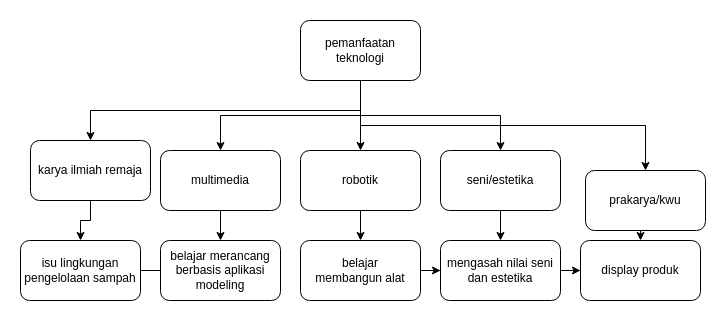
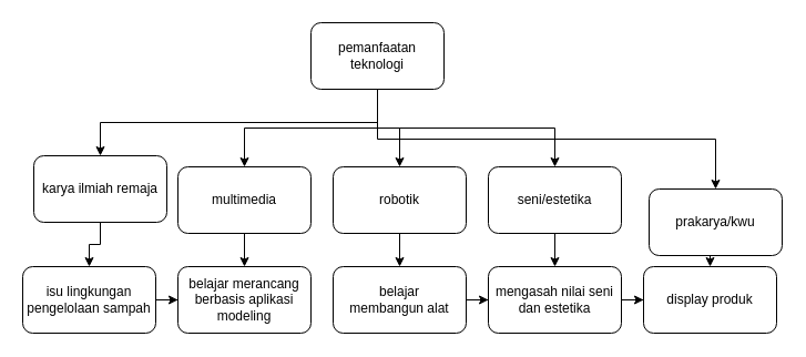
  <mxCell id="0" />
  <mxCell id="1" parent="0" />
- <mxCell id="2" value="" style="edgeStyle=orthogonalEdgeStyle;rounded=0;orthogonalLoop=1;jettySize=auto;html=1;endArrow=none;" edge="1" parent="1" source="3" target="22"><mxGeometry relative="1" as="geometry" /></mxCell>
+ <mxCell id="2" value="" style="edgeStyle=orthogonalEdgeStyle;rounded=0;orthogonalLoop=1;jettySize=auto;html=1;" edge="1" parent="1" source="3" target="22"><mxGeometry relative="1" as="geometry" /></mxCell>
  <mxCell id="3" value="isu lingkungan&lt;br&gt;pengelolaan sampah" style="rounded=1;whiteSpace=wrap;html=1;" vertex="1" parent="1"><mxGeometry x="20" y="240" width="120" height="60" as="geometry" /></mxCell>
  <mxCell id="4" style="edgeStyle=orthogonalEdgeStyle;rounded=0;orthogonalLoop=1;jettySize=auto;html=1;exitX=0.5;exitY=1;exitDx=0;exitDy=0;entryX=0.5;entryY=0;entryDx=0;entryDy=0;" edge="1" parent="1" source="9" target="19"><mxGeometry relative="1" as="geometry" /></mxCell>
  <mxCell id="5" style="edgeStyle=orthogonalEdgeStyle;rounded=0;orthogonalLoop=1;jettySize=auto;html=1;exitX=0.5;exitY=1;exitDx=0;exitDy=0;entryX=0.5;entryY=0;entryDx=0;entryDy=0;" edge="1" parent="1" source="9" target="13"><mxGeometry relative="1" as="geometry" /></mxCell>
  <mxCell id="6" style="edgeStyle=orthogonalEdgeStyle;rounded=0;orthogonalLoop=1;jettySize=auto;html=1;exitX=0.5;exitY=1;exitDx=0;exitDy=0;" edge="1" parent="1" source="9" target="11"><mxGeometry relative="1" as="geometry" /></mxCell>
  <mxCell id="7" style="edgeStyle=orthogonalEdgeStyle;rounded=0;orthogonalLoop=1;jettySize=auto;html=1;exitX=0.5;exitY=1;exitDx=0;exitDy=0;" edge="1" parent="1" source="9" target="17"><mxGeometry relative="1" as="geometry" /></mxCell>
  <mxCell id="8" style="edgeStyle=orthogonalEdgeStyle;rounded=0;orthogonalLoop=1;jettySize=auto;html=1;exitX=0.5;exitY=1;exitDx=0;exitDy=0;entryX=0.5;entryY=0;entryDx=0;entryDy=0;" edge="1" parent="1" source="9" target="15"><mxGeometry relative="1" as="geometry" /></mxCell>
- <mxCell id="9" value="pemanfaatan teknologi" style="rounded=1;whiteSpace=wrap;html=1;" vertex="1" parent="1"><mxGeometry x="300" y="20" width="120" height="60" as="geometry" /></mxCell>
+ <mxCell id="9" value="pemanfaatan teknologi" style="rounded=1;whiteSpace=wrap;html=1;" vertex="1" parent="1"><mxGeometry x="280" y="20" width="120" height="60" as="geometry" /></mxCell>
  <mxCell id="10" value="" style="edgeStyle=orthogonalEdgeStyle;rounded=0;orthogonalLoop=1;jettySize=auto;html=1;" edge="1" parent="1" source="11" target="21"><mxGeometry relative="1" as="geometry" /></mxCell>
  <mxCell id="11" value="robotik" style="rounded=1;whiteSpace=wrap;html=1;" vertex="1" parent="1"><mxGeometry x="300" y="150" width="120" height="60" as="geometry" /></mxCell>
  <mxCell id="12" style="edgeStyle=orthogonalEdgeStyle;rounded=0;orthogonalLoop=1;jettySize=auto;html=1;exitX=0.5;exitY=1;exitDx=0;exitDy=0;entryX=0.5;entryY=0;entryDx=0;entryDy=0;" edge="1" parent="1" source="13" target="22"><mxGeometry relative="1" as="geometry" /></mxCell>
  <mxCell id="13" value="multimedia" style="rounded=1;whiteSpace=wrap;html=1;" vertex="1" parent="1"><mxGeometry x="160" y="150" width="120" height="60" as="geometry" /></mxCell>
  <mxCell id="14" style="edgeStyle=orthogonalEdgeStyle;rounded=0;orthogonalLoop=1;jettySize=auto;html=1;exitX=0.5;exitY=1;exitDx=0;exitDy=0;entryX=0.5;entryY=0;entryDx=0;entryDy=0;" edge="1" parent="1" source="15" target="25"><mxGeometry relative="1" as="geometry" /></mxCell>
  <mxCell id="15" value="prakarya/kwu" style="rounded=1;whiteSpace=wrap;html=1;" vertex="1" parent="1"><mxGeometry x="585" y="170" width="120" height="60" as="geometry" /></mxCell>
  <mxCell id="16" style="edgeStyle=orthogonalEdgeStyle;rounded=0;orthogonalLoop=1;jettySize=auto;html=1;exitX=0.5;exitY=1;exitDx=0;exitDy=0;entryX=0.5;entryY=0;entryDx=0;entryDy=0;" edge="1" parent="1" source="17" target="24"><mxGeometry relative="1" as="geometry" /></mxCell>
  <mxCell id="17" value="seni/estetika" style="rounded=1;whiteSpace=wrap;html=1;" vertex="1" parent="1"><mxGeometry x="440" y="150" width="120" height="60" as="geometry" /></mxCell>
  <mxCell id="18" style="edgeStyle=orthogonalEdgeStyle;rounded=0;orthogonalLoop=1;jettySize=auto;html=1;exitX=0.5;exitY=1;exitDx=0;exitDy=0;entryX=0.5;entryY=0;entryDx=0;entryDy=0;" edge="1" parent="1" source="19" target="3"><mxGeometry relative="1" as="geometry" /></mxCell>
  <mxCell id="19" value="karya ilmiah remaja" style="rounded=1;whiteSpace=wrap;html=1;" vertex="1" parent="1"><mxGeometry x="30" y="140" width="120" height="60" as="geometry" /></mxCell>
  <mxCell id="20" value="" style="edgeStyle=orthogonalEdgeStyle;rounded=0;orthogonalLoop=1;jettySize=auto;html=1;" edge="1" parent="1" source="21" target="24"><mxGeometry relative="1" as="geometry" /></mxCell>
  <mxCell id="21" value="belajar&lt;br&gt;membangun alat" style="rounded=1;whiteSpace=wrap;html=1;" vertex="1" parent="1"><mxGeometry x="300" y="240" width="120" height="60" as="geometry" /></mxCell>
  <mxCell id="22" value="belajar merancang berbasis aplikasi modeling" style="rounded=1;whiteSpace=wrap;html=1;" vertex="1" parent="1"><mxGeometry x="160" y="240" width="120" height="60" as="geometry" /></mxCell>
  <mxCell id="23" value="" style="edgeStyle=orthogonalEdgeStyle;rounded=0;orthogonalLoop=1;jettySize=auto;html=1;" edge="1" parent="1" source="24" target="25"><mxGeometry relative="1" as="geometry" /></mxCell>
  <mxCell id="24" value="mengasah nilai seni dan estetika" style="rounded=1;whiteSpace=wrap;html=1;" vertex="1" parent="1"><mxGeometry x="440" y="240" width="120" height="60" as="geometry" /></mxCell>
  <mxCell id="25" value="display produk" style="rounded=1;whiteSpace=wrap;html=1;" vertex="1" parent="1"><mxGeometry x="580" y="240" width="120" height="60" as="geometry" /></mxCell>
